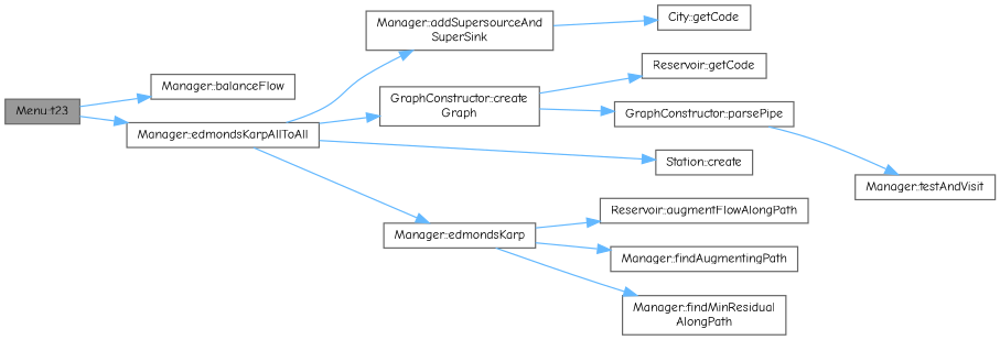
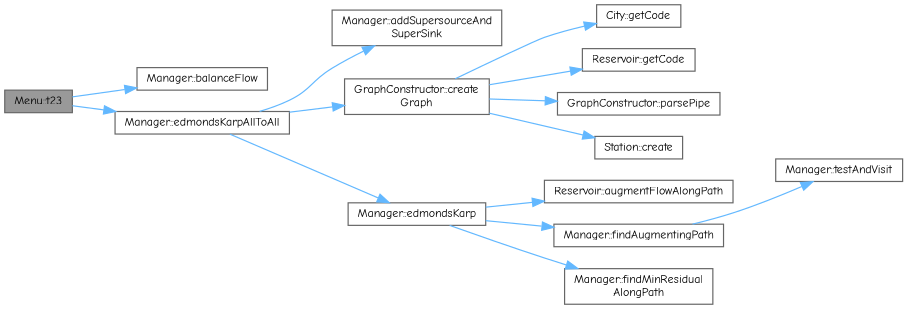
  digraph {
    fontname="Comic Neue"
    rankdir=LR
    node [color=grey40 fillcolor=white fontname="Comic Neue" fontsize=10 shape=box style=filled]
    edge [color=steelblue1 fontname="Comic Neue" fontsize=10 labelfontname=Helvetica labelfontsize=10 style=solid]
    n1 [color=gray40 fillcolor=grey60 fontcolor=black height=0.2 label="Menu::t23" width=0.4]
    n2 [height=0.2 label="Manager::balanceFlow" width=0.4]
    n3 [height=0.2 label="Manager::edmondsKarpAllToAll" width=0.4]
    n4 [height=0.2 label="Manager::addSupersourceAnd\lSuperSink" width=0.4]
    n5 [height=0.2 label="GraphConstructor::create\lGraph" width=0.4]
    n6 [height=0.2 label="Manager::edmondsKarp" width=0.4]
    n7 [height=0.2 label="City::getCode" width=0.4]
    n8 [height=0.2 label="Reservoir::getCode" width=0.4]
    n9 [height=0.2 label="Station::create" width=0.4]
    n10 [height=0.2 label="GraphConstructor::parsePipe" width=0.4]
    n11 [height=0.2 label="Reservoir::augmentFlowAlongPath" width=0.4]
    n12 [height=0.2 label="Manager::findAugmentingPath" width=0.4]
    n13 [height=0.2 label="Manager::findMinResidual\lAlongPath" width=0.4]
    n14 [height=0.2 label="Manager::testAndVisit" width=0.4]
    n1 -> n2
    n1 -> n3
    n3 -> n4
    n3 -> n5
    n3 -> n6
-   n4 -> n7
+   n5 -> n7
    n5 -> n8
-   n3 -> n9
+   n5 -> n9
    n5 -> n10
    n6 -> n11
    n6 -> n12
    n6 -> n13
-   n10 -> n14
+   n12 -> n14
  }
